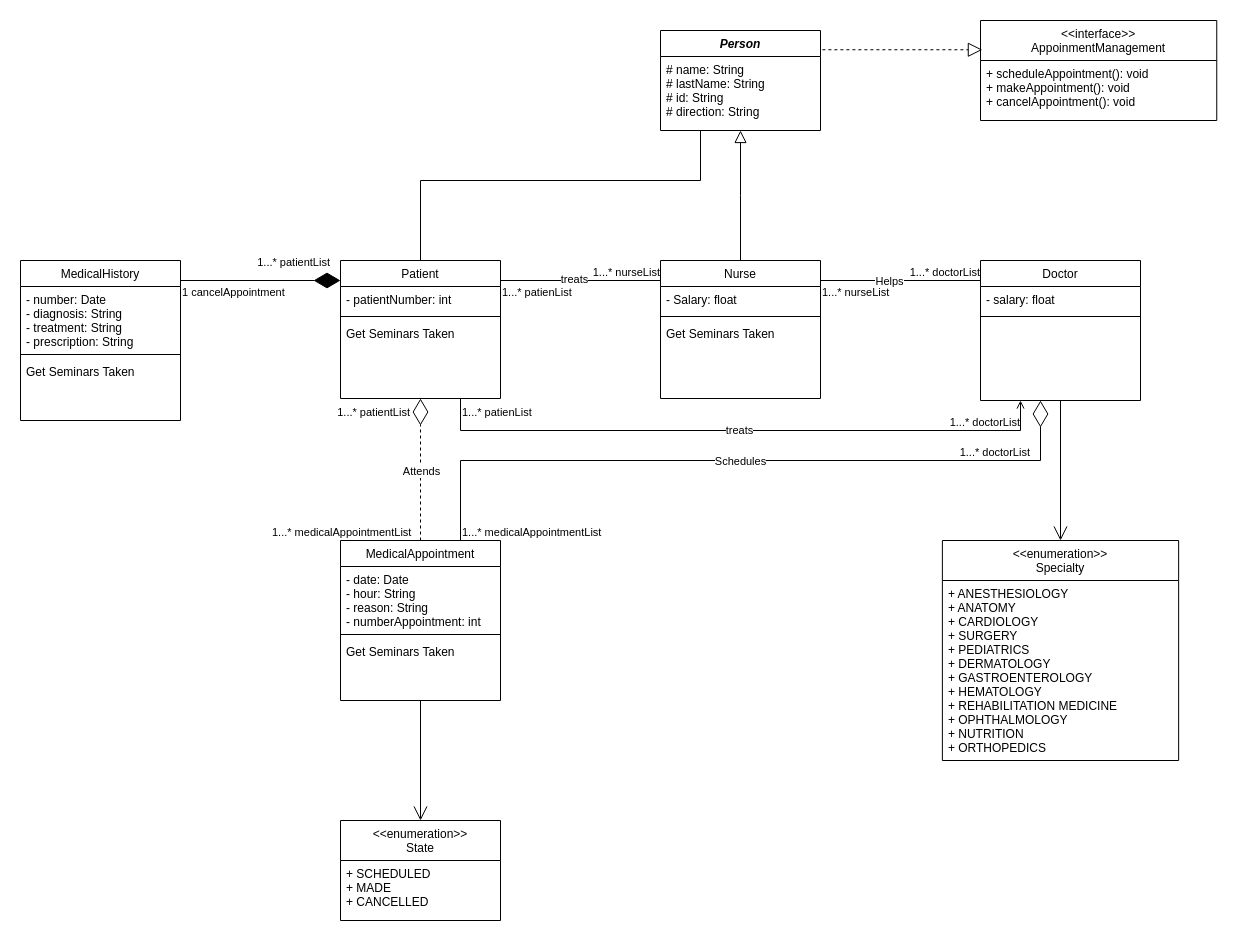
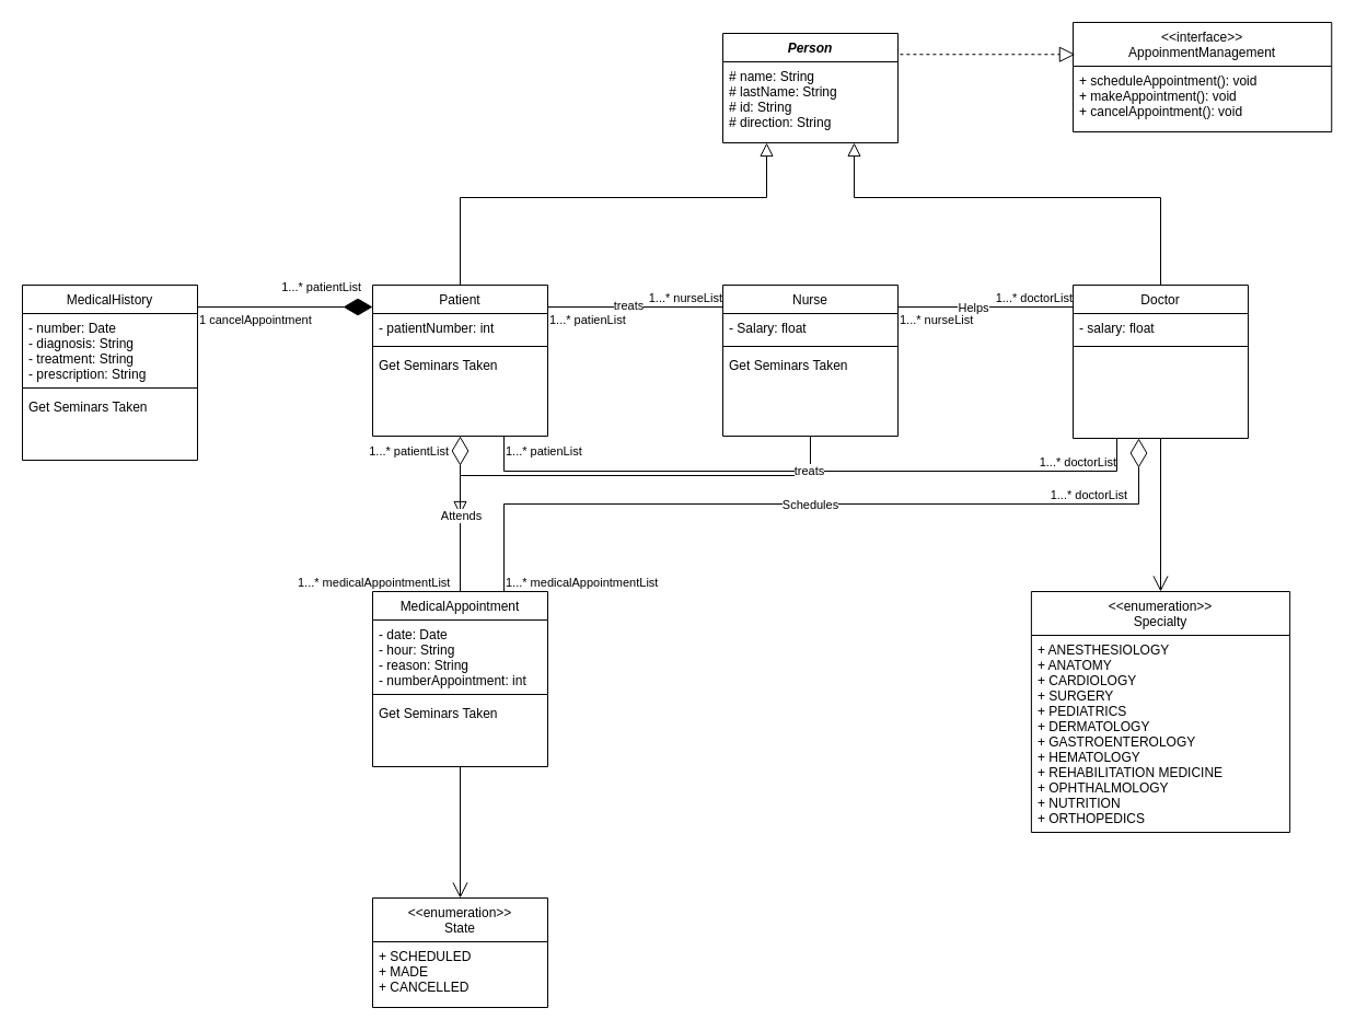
  <mxCell id="0" />
  <mxCell id="1" parent="0" />
  <mxCell id="2" value="Person" style="swimlane;fontStyle=3;align=center;verticalAlign=top;childLayout=stackLayout;horizontal=1;startSize=26;horizontalStack=0;resizeParent=1;resizeLast=0;collapsible=1;marginBottom=0;rounded=0;shadow=0;strokeWidth=1;" parent="1" vertex="1"><mxGeometry x="660" y="30" width="160" height="100" as="geometry"><mxRectangle x="230" y="140" width="160" height="26" as="alternateBounds" /></mxGeometry></mxCell>
  <mxCell id="3" value="# name: String&#10;# lastName: String&#10;# id: String&#10;# direction: String&#10;" style="text;align=left;verticalAlign=top;spacingLeft=4;spacingRight=4;overflow=hidden;rotatable=0;points=[[0,0.5],[1,0.5]];portConstraint=eastwest;" parent="2" vertex="1"><mxGeometry y="26" width="160" height="74" as="geometry" /></mxCell>
  <mxCell id="4" value="Nurse" style="swimlane;fontStyle=0;align=center;verticalAlign=top;childLayout=stackLayout;horizontal=1;startSize=26;horizontalStack=0;resizeParent=1;resizeLast=0;collapsible=1;marginBottom=0;rounded=0;shadow=0;strokeWidth=1;" parent="1" vertex="1"><mxGeometry x="660" y="260" width="160" height="138" as="geometry"><mxRectangle x="130" y="380" width="160" height="26" as="alternateBounds" /></mxGeometry></mxCell>
  <mxCell id="5" value="- Salary: float" style="text;align=left;verticalAlign=top;spacingLeft=4;spacingRight=4;overflow=hidden;rotatable=0;points=[[0,0.5],[1,0.5]];portConstraint=eastwest;" parent="4" vertex="1"><mxGeometry y="26" width="160" height="26" as="geometry" /></mxCell>
  <mxCell id="6" value="" style="line;html=1;strokeWidth=1;align=left;verticalAlign=middle;spacingTop=-1;spacingLeft=3;spacingRight=3;rotatable=0;labelPosition=right;points=[];portConstraint=eastwest;" parent="4" vertex="1"><mxGeometry y="52" width="160" height="8" as="geometry" /></mxCell>
  <mxCell id="7" value="Get Seminars Taken" style="text;align=left;verticalAlign=top;spacingLeft=4;spacingRight=4;overflow=hidden;rotatable=0;points=[[0,0.5],[1,0.5]];portConstraint=eastwest;" parent="4" vertex="1"><mxGeometry y="60" width="160" height="26" as="geometry" /></mxCell>
- <mxCell id="8" value="" style="endArrow=block;endSize=10;endFill=0;shadow=0;strokeWidth=1;rounded=0;curved=0;edgeStyle=elbowEdgeStyle;elbow=vertical;" parent="1" source="4" target="2" edge="1"><mxGeometry width="160" relative="1" as="geometry"><mxPoint x="740" y="103" as="sourcePoint" /><mxPoint x="740" y="103" as="targetPoint" /></mxGeometry></mxCell>
+ <mxCell id="8" value="" style="endArrow=block;endSize=10;endFill=0;shadow=0;strokeWidth=1;rounded=0;curved=0;edgeStyle=elbowEdgeStyle;elbow=vertical;" parent="1" source="4" target="51" edge="1"><mxGeometry width="160" relative="1" as="geometry"><mxPoint x="740" y="103" as="sourcePoint" /><mxPoint x="740" y="103" as="targetPoint" /></mxGeometry></mxCell>
  <mxCell id="9" value="Doctor" style="swimlane;fontStyle=0;align=center;verticalAlign=top;childLayout=stackLayout;horizontal=1;startSize=26;horizontalStack=0;resizeParent=1;resizeLast=0;collapsible=1;marginBottom=0;rounded=0;shadow=0;strokeWidth=1;" parent="1" vertex="1"><mxGeometry x="980" y="260" width="160" height="140" as="geometry"><mxRectangle x="340" y="380" width="170" height="26" as="alternateBounds" /></mxGeometry></mxCell>
  <mxCell id="10" value="- salary: float" style="text;align=left;verticalAlign=top;spacingLeft=4;spacingRight=4;overflow=hidden;rotatable=0;points=[[0,0.5],[1,0.5]];portConstraint=eastwest;" parent="9" vertex="1"><mxGeometry y="26" width="160" height="26" as="geometry" /></mxCell>
  <mxCell id="11" value="" style="line;html=1;strokeWidth=1;align=left;verticalAlign=middle;spacingTop=-1;spacingLeft=3;spacingRight=3;rotatable=0;labelPosition=right;points=[];portConstraint=eastwest;" parent="9" vertex="1"><mxGeometry y="52" width="160" height="8" as="geometry" /></mxCell>
+ <mxCell id="12" value="" style="endArrow=block;endSize=10;endFill=0;shadow=0;strokeWidth=1;rounded=0;curved=0;edgeStyle=elbowEdgeStyle;elbow=vertical;entryX=0.75;entryY=1;entryDx=0;entryDy=0;" parent="1" source="9" target="2" edge="1"><mxGeometry width="160" relative="1" as="geometry"><mxPoint x="750" y="273" as="sourcePoint" /><mxPoint x="850" y="171" as="targetPoint" /><Array as="points"><mxPoint x="900" y="180" /></Array></mxGeometry></mxCell>
  <mxCell id="13" value="Patient" style="swimlane;fontStyle=0;align=center;verticalAlign=top;childLayout=stackLayout;horizontal=1;startSize=26;horizontalStack=0;resizeParent=1;resizeLast=0;collapsible=1;marginBottom=0;rounded=0;shadow=0;strokeWidth=1;" parent="1" vertex="1"><mxGeometry x="340" y="260" width="160" height="138" as="geometry"><mxRectangle x="130" y="380" width="160" height="26" as="alternateBounds" /></mxGeometry></mxCell>
  <mxCell id="14" value="- patientNumber: int" style="text;align=left;verticalAlign=top;spacingLeft=4;spacingRight=4;overflow=hidden;rotatable=0;points=[[0,0.5],[1,0.5]];portConstraint=eastwest;" parent="13" vertex="1"><mxGeometry y="26" width="160" height="26" as="geometry" /></mxCell>
  <mxCell id="15" value="" style="line;html=1;strokeWidth=1;align=left;verticalAlign=middle;spacingTop=-1;spacingLeft=3;spacingRight=3;rotatable=0;labelPosition=right;points=[];portConstraint=eastwest;" parent="13" vertex="1"><mxGeometry y="52" width="160" height="8" as="geometry" /></mxCell>
  <mxCell id="16" value="Get Seminars Taken" style="text;align=left;verticalAlign=top;spacingLeft=4;spacingRight=4;overflow=hidden;rotatable=0;points=[[0,0.5],[1,0.5]];portConstraint=eastwest;" parent="13" vertex="1"><mxGeometry y="60" width="160" height="26" as="geometry" /></mxCell>
- <mxCell id="17" value="" style="endArrow=none;endSize=10;endFill=0;shadow=0;strokeWidth=1;rounded=0;curved=0;edgeStyle=elbowEdgeStyle;elbow=vertical;exitX=0.5;exitY=0;exitDx=0;exitDy=0;entryX=0.25;entryY=1;entryDx=0;entryDy=0;" parent="1" source="13" target="2" edge="1"><mxGeometry width="160" relative="1" as="geometry"><mxPoint x="740" y="260" as="sourcePoint" /><mxPoint x="840" y="120" as="targetPoint" /><Array as="points"><mxPoint x="620" y="180" /></Array></mxGeometry></mxCell>
+ <mxCell id="17" value="" style="endArrow=block;endSize=10;endFill=0;shadow=0;strokeWidth=1;rounded=0;curved=0;edgeStyle=elbowEdgeStyle;elbow=vertical;exitX=0.5;exitY=0;exitDx=0;exitDy=0;entryX=0.25;entryY=1;entryDx=0;entryDy=0;" parent="1" source="13" target="2" edge="1"><mxGeometry width="160" relative="1" as="geometry"><mxPoint x="740" y="260" as="sourcePoint" /><mxPoint x="840" y="120" as="targetPoint" /><Array as="points"><mxPoint x="620" y="180" /></Array></mxGeometry></mxCell>
  <mxCell id="18" value="MedicalAppointment" style="swimlane;fontStyle=0;align=center;verticalAlign=top;childLayout=stackLayout;horizontal=1;startSize=26;horizontalStack=0;resizeParent=1;resizeLast=0;collapsible=1;marginBottom=0;rounded=0;shadow=0;strokeWidth=1;" parent="1" vertex="1"><mxGeometry x="340" y="540" width="160" height="160" as="geometry"><mxRectangle x="130" y="380" width="160" height="26" as="alternateBounds" /></mxGeometry></mxCell>
  <mxCell id="19" value="- date: Date&#10;- hour: String&#10;- reason: String&#10;- numberAppointment: int" style="text;align=left;verticalAlign=top;spacingLeft=4;spacingRight=4;overflow=hidden;rotatable=0;points=[[0,0.5],[1,0.5]];portConstraint=eastwest;" parent="18" vertex="1"><mxGeometry y="26" width="160" height="64" as="geometry" /></mxCell>
  <mxCell id="20" value="" style="line;html=1;strokeWidth=1;align=left;verticalAlign=middle;spacingTop=-1;spacingLeft=3;spacingRight=3;rotatable=0;labelPosition=right;points=[];portConstraint=eastwest;" parent="18" vertex="1"><mxGeometry y="90" width="160" height="8" as="geometry" /></mxCell>
  <mxCell id="21" value="Get Seminars Taken" style="text;align=left;verticalAlign=top;spacingLeft=4;spacingRight=4;overflow=hidden;rotatable=0;points=[[0,0.5],[1,0.5]];portConstraint=eastwest;" parent="18" vertex="1"><mxGeometry y="98" width="160" height="26" as="geometry" /></mxCell>
  <mxCell id="22" value="&lt;&lt;enumeration&gt;&gt;&#10;Specialty" style="swimlane;fontStyle=0;align=center;verticalAlign=top;childLayout=stackLayout;horizontal=1;startSize=40;horizontalStack=0;resizeParent=1;resizeLast=0;collapsible=1;marginBottom=0;rounded=0;shadow=0;strokeWidth=1;" parent="1" vertex="1"><mxGeometry x="941.88" y="540" width="236.25" height="220" as="geometry"><mxRectangle x="130" y="380" width="160" height="26" as="alternateBounds" /></mxGeometry></mxCell>
  <mxCell id="23" value="+ ANESTHESIOLOGY&#10;+ ANATOMY&#10;+ CARDIOLOGY&#10;+ SURGERY&#10;+ PEDIATRICS&#10;+ DERMATOLOGY&#10;+ GASTROENTEROLOGY&#10;+ HEMATOLOGY&#10;+ REHABILITATION MEDICINE&#10;+ OPHTHALMOLOGY&#10;+ NUTRITION&#10;+ ORTHOPEDICS&#10;" style="text;align=left;verticalAlign=top;spacingLeft=4;spacingRight=4;overflow=hidden;rotatable=0;points=[[0,0.5],[1,0.5]];portConstraint=eastwest;" parent="22" vertex="1"><mxGeometry y="40" width="236.25" height="180" as="geometry" /></mxCell>
  <mxCell id="24" value="" style="endArrow=none;html=1;edgeStyle=orthogonalEdgeStyle;rounded=0;" parent="1" edge="1"><mxGeometry relative="1" as="geometry"><mxPoint x="820" y="280" as="sourcePoint" /><mxPoint x="980" y="280" as="targetPoint" /></mxGeometry></mxCell>
  <mxCell id="25" value="1...* nurseList" style="edgeLabel;resizable=0;html=1;align=left;verticalAlign=bottom;" parent="24" connectable="0" vertex="1"><mxGeometry x="-1" relative="1" as="geometry"><mxPoint y="20" as="offset" /></mxGeometry></mxCell>
  <mxCell id="26" value="1...* doctorList" style="edgeLabel;resizable=0;html=1;align=right;verticalAlign=bottom;" parent="24" connectable="0" vertex="1"><mxGeometry x="1" relative="1" as="geometry" /></mxCell>
  <mxCell id="27" value="Helps" style="edgeLabel;html=1;align=center;verticalAlign=middle;resizable=0;points=[];" vertex="1" connectable="0" parent="24"><mxGeometry x="-0.15" relative="1" as="geometry"><mxPoint as="offset" /></mxGeometry></mxCell>
  <mxCell id="28" value="&lt;&lt;enumeration&gt;&gt;&#10;State" style="swimlane;fontStyle=0;align=center;verticalAlign=top;childLayout=stackLayout;horizontal=1;startSize=40;horizontalStack=0;resizeParent=1;resizeLast=0;collapsible=1;marginBottom=0;rounded=0;shadow=0;strokeWidth=1;" parent="1" vertex="1"><mxGeometry x="340" y="820" width="160" height="100" as="geometry"><mxRectangle x="130" y="380" width="160" height="26" as="alternateBounds" /></mxGeometry></mxCell>
  <mxCell id="29" value="+ SCHEDULED&#10;+ MADE&#10;+ CANCELLED" style="text;align=left;verticalAlign=top;spacingLeft=4;spacingRight=4;overflow=hidden;rotatable=0;points=[[0,0.5],[1,0.5]];portConstraint=eastwest;" parent="28" vertex="1"><mxGeometry y="40" width="160" height="50" as="geometry" /></mxCell>
  <mxCell id="30" value="" style="endArrow=none;html=1;edgeStyle=orthogonalEdgeStyle;rounded=0;" parent="1" edge="1"><mxGeometry relative="1" as="geometry"><mxPoint x="500" y="280" as="sourcePoint" /><mxPoint x="660" y="280" as="targetPoint" /></mxGeometry></mxCell>
  <mxCell id="31" value="1...* patienList" style="edgeLabel;resizable=0;html=1;align=left;verticalAlign=bottom;" parent="30" connectable="0" vertex="1"><mxGeometry x="-1" relative="1" as="geometry"><mxPoint y="20" as="offset" /></mxGeometry></mxCell>
  <mxCell id="32" value="1...* nurseList" style="edgeLabel;resizable=0;html=1;align=right;verticalAlign=bottom;" parent="30" connectable="0" vertex="1"><mxGeometry x="1" relative="1" as="geometry" /></mxCell>
  <mxCell id="33" value="treats" style="edgeLabel;html=1;align=center;verticalAlign=middle;resizable=0;points=[];" vertex="1" connectable="0" parent="30"><mxGeometry x="-0.085" y="2" relative="1" as="geometry"><mxPoint as="offset" /></mxGeometry></mxCell>
  <mxCell id="34" value="MedicalHistory" style="swimlane;fontStyle=0;align=center;verticalAlign=top;childLayout=stackLayout;horizontal=1;startSize=26;horizontalStack=0;resizeParent=1;resizeLast=0;collapsible=1;marginBottom=0;rounded=0;shadow=0;strokeWidth=1;" vertex="1" parent="1"><mxGeometry x="20" y="260" width="160" height="160" as="geometry"><mxRectangle x="130" y="380" width="160" height="26" as="alternateBounds" /></mxGeometry></mxCell>
  <mxCell id="35" value="- number: Date&#10;- diagnosis: String&#10;- treatment: String&#10;- prescription: String" style="text;align=left;verticalAlign=top;spacingLeft=4;spacingRight=4;overflow=hidden;rotatable=0;points=[[0,0.5],[1,0.5]];portConstraint=eastwest;" vertex="1" parent="34"><mxGeometry y="26" width="160" height="64" as="geometry" /></mxCell>
  <mxCell id="36" value="" style="line;html=1;strokeWidth=1;align=left;verticalAlign=middle;spacingTop=-1;spacingLeft=3;spacingRight=3;rotatable=0;labelPosition=right;points=[];portConstraint=eastwest;" vertex="1" parent="34"><mxGeometry y="90" width="160" height="8" as="geometry" /></mxCell>
  <mxCell id="37" value="Get Seminars Taken" style="text;align=left;verticalAlign=top;spacingLeft=4;spacingRight=4;overflow=hidden;rotatable=0;points=[[0,0.5],[1,0.5]];portConstraint=eastwest;" vertex="1" parent="34"><mxGeometry y="98" width="160" height="26" as="geometry" /></mxCell>
- <mxCell id="38" value="treats" style="endArrow=open;html=1;edgeStyle=orthogonalEdgeStyle;rounded=0;entryX=0.25;entryY=1;entryDx=0;entryDy=0;exitX=0.75;exitY=1;exitDx=0;exitDy=0;" edge="1" parent="1" source="13" target="9"><mxGeometry relative="1" as="geometry"><mxPoint x="470" y="550" as="sourcePoint" /><mxPoint x="1030" y="410" as="targetPoint" /><Array as="points"><mxPoint x="460" y="430" /><mxPoint x="1020" y="430" /></Array></mxGeometry></mxCell>
+ <mxCell id="38" value="treats" style="endArrow=none;html=1;edgeStyle=orthogonalEdgeStyle;rounded=0;entryX=0.25;entryY=1;entryDx=0;entryDy=0;exitX=0.75;exitY=1;exitDx=0;exitDy=0;" edge="1" parent="1" source="13" target="9"><mxGeometry relative="1" as="geometry"><mxPoint x="470" y="550" as="sourcePoint" /><mxPoint x="1030" y="410" as="targetPoint" /><Array as="points"><mxPoint x="460" y="430" /><mxPoint x="1020" y="430" /></Array></mxGeometry></mxCell>
  <mxCell id="39" value="1...* patienList" style="edgeLabel;resizable=0;html=1;align=left;verticalAlign=bottom;" connectable="0" vertex="1" parent="38"><mxGeometry x="-1" relative="1" as="geometry"><mxPoint y="22" as="offset" /></mxGeometry></mxCell>
  <mxCell id="40" value="1...* doctorList" style="edgeLabel;resizable=0;html=1;align=right;verticalAlign=bottom;" connectable="0" vertex="1" parent="38"><mxGeometry x="1" relative="1" as="geometry"><mxPoint y="30" as="offset" /></mxGeometry></mxCell>
  <mxCell id="41" value="" style="endArrow=diamondThin;endFill=1;endSize=24;html=1;rounded=0;" edge="1" parent="1"><mxGeometry width="160" relative="1" as="geometry"><mxPoint x="180" y="280" as="sourcePoint" /><mxPoint x="340" y="280" as="targetPoint" /></mxGeometry></mxCell>
  <mxCell id="42" value="1 cancelAppointment" style="edgeLabel;resizable=0;html=1;align=left;verticalAlign=bottom;" connectable="0" vertex="1" parent="1"><mxGeometry x="180" y="300" as="geometry" /></mxCell>
  <mxCell id="43" value="1...* patientList" style="edgeLabel;resizable=0;html=1;align=right;verticalAlign=bottom;" connectable="0" vertex="1" parent="1"><mxGeometry x="330" y="270" as="geometry" /></mxCell>
  <mxCell id="44" value="1...* patientList" style="edgeLabel;resizable=0;html=1;align=right;verticalAlign=bottom;" connectable="0" vertex="1" parent="1"><mxGeometry x="410" y="420" as="geometry" /></mxCell>
  <mxCell id="45" value="1...* medicalAppointmentList" style="edgeLabel;resizable=0;html=1;align=left;verticalAlign=bottom;" connectable="0" vertex="1" parent="1"><mxGeometry x="270" y="540" as="geometry" /></mxCell>
- <mxCell id="46" value="" style="endArrow=diamondThin;endFill=0;endSize=24;html=1;rounded=0;entryX=0.5;entryY=1;entryDx=0;entryDy=0;exitX=0.5;exitY=0;exitDx=0;exitDy=0;dashed=1;" edge="1" parent="1" source="18" target="13"><mxGeometry width="160" relative="1" as="geometry"><mxPoint x="400" y="480" as="sourcePoint" /><mxPoint x="560" y="480" as="targetPoint" /></mxGeometry></mxCell>
+ <mxCell id="46" value="" style="endArrow=diamondThin;endFill=0;endSize=24;html=1;rounded=0;entryX=0.5;entryY=1;entryDx=0;entryDy=0;exitX=0.5;exitY=0;exitDx=0;exitDy=0;" edge="1" parent="1" source="18" target="13"><mxGeometry width="160" relative="1" as="geometry"><mxPoint x="400" y="480" as="sourcePoint" /><mxPoint x="560" y="480" as="targetPoint" /></mxGeometry></mxCell>
  <mxCell id="47" value="1...* medicalAppointmentList" style="edgeLabel;resizable=0;html=1;align=left;verticalAlign=bottom;" connectable="0" vertex="1" parent="1"><mxGeometry x="460" y="540" as="geometry" /></mxCell>
  <mxCell id="48" value="1...* doctorList" style="edgeLabel;resizable=0;html=1;align=right;verticalAlign=bottom;" connectable="0" vertex="1" parent="1"><mxGeometry x="1030" y="460" as="geometry" /></mxCell>
  <mxCell id="49" value="" style="endArrow=diamondThin;endFill=0;endSize=24;html=1;rounded=0;exitX=0.75;exitY=0;exitDx=0;exitDy=0;" edge="1" parent="1" source="18"><mxGeometry width="160" relative="1" as="geometry"><mxPoint x="630" y="450" as="sourcePoint" /><mxPoint x="1040" y="400" as="targetPoint" /><Array as="points"><mxPoint x="460" y="460" /><mxPoint x="1040" y="460" /></Array></mxGeometry></mxCell>
  <mxCell id="50" value="Schedules" style="edgeLabel;html=1;align=center;verticalAlign=middle;resizable=0;points=[];" vertex="1" connectable="0" parent="1"><mxGeometry x="739.997" y="460" as="geometry"><mxPoint as="offset" /></mxGeometry></mxCell>
  <mxCell id="51" value="Attends" style="edgeLabel;html=1;align=center;verticalAlign=middle;resizable=0;points=[];" vertex="1" connectable="0" parent="1"><mxGeometry x="420" y="470" as="geometry" /></mxCell>
  <mxCell id="52" value="&lt;&lt;interface&gt;&gt;&#10;AppoinmentManagement" style="swimlane;fontStyle=0;align=center;verticalAlign=top;childLayout=stackLayout;horizontal=1;startSize=40;horizontalStack=0;resizeParent=1;resizeLast=0;collapsible=1;marginBottom=0;rounded=0;shadow=0;strokeWidth=1;" vertex="1" parent="1"><mxGeometry x="980" y="20" width="236.25" height="100" as="geometry"><mxRectangle x="130" y="380" width="160" height="26" as="alternateBounds" /></mxGeometry></mxCell>
  <mxCell id="53" value="+ scheduleAppointment(): void&#10;+ makeAppointment(): void&#10;+ cancelAppointment(): void" style="text;align=left;verticalAlign=top;spacingLeft=4;spacingRight=4;overflow=hidden;rotatable=0;points=[[0,0.5],[1,0.5]];portConstraint=eastwest;" vertex="1" parent="52"><mxGeometry y="40" width="236.25" height="60" as="geometry" /></mxCell>
  <mxCell id="54" value="" style="endArrow=block;dashed=1;endFill=0;endSize=12;html=1;rounded=0;" edge="1" parent="1"><mxGeometry width="160" relative="1" as="geometry"><mxPoint x="821.88" y="49.26" as="sourcePoint" /><mxPoint x="981.88" y="49.26" as="targetPoint" /></mxGeometry></mxCell>
  <mxCell id="55" value="" style="endArrow=open;endFill=1;endSize=12;html=1;rounded=0;entryX=0.5;entryY=0;entryDx=0;entryDy=0;exitX=0.5;exitY=1;exitDx=0;exitDy=0;" edge="1" parent="1" source="9" target="22"><mxGeometry width="160" relative="1" as="geometry"><mxPoint x="1250" y="300" as="sourcePoint" /><mxPoint x="1410" y="300" as="targetPoint" /></mxGeometry></mxCell>
  <mxCell id="56" value="" style="endArrow=open;endFill=1;endSize=12;html=1;rounded=0;entryX=0.5;entryY=0;entryDx=0;entryDy=0;exitX=0.5;exitY=1;exitDx=0;exitDy=0;" edge="1" parent="1" source="18" target="28"><mxGeometry width="160" relative="1" as="geometry"><mxPoint y="770" as="sourcePoint" x="540" /><mxPoint x="700" y="770" as="targetPoint" /></mxGeometry></mxCell>
